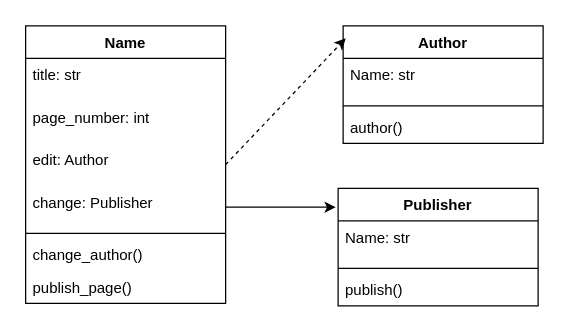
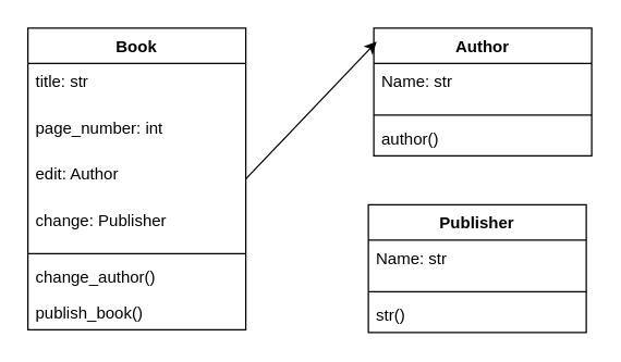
  <mxCell id="0" />
  <mxCell id="1" parent="0" />
- <mxCell id="2" value="Name" style="swimlane;fontStyle=1;align=center;verticalAlign=top;childLayout=stackLayout;horizontal=1;startSize=26;horizontalStack=0;resizeParent=1;resizeParentMax=0;resizeLast=0;collapsible=1;marginBottom=0;" vertex="1" parent="1"><mxGeometry x="20" y="20" width="160" height="222" as="geometry" /></mxCell>
+ <mxCell id="2" value="Book" style="swimlane;fontStyle=1;align=center;verticalAlign=top;childLayout=stackLayout;horizontal=1;startSize=26;horizontalStack=0;resizeParent=1;resizeParentMax=0;resizeLast=0;collapsible=1;marginBottom=0;" vertex="1" parent="1"><mxGeometry x="20" y="20" width="160" height="222" as="geometry" /></mxCell>
  <mxCell id="3" value="title: str" style="text;strokeColor=none;fillColor=none;align=left;verticalAlign=top;spacingLeft=4;spacingRight=4;overflow=hidden;rotatable=0;points=[[0,0.5],[1,0.5]];portConstraint=eastwest;" vertex="1" parent="2"><mxGeometry y="26" width="160" height="34" as="geometry" /></mxCell>
  <mxCell id="4" value="page_number: int" style="text;strokeColor=none;fillColor=none;align=left;verticalAlign=top;spacingLeft=4;spacingRight=4;overflow=hidden;rotatable=0;points=[[0,0.5],[1,0.5]];portConstraint=eastwest;" vertex="1" parent="2"><mxGeometry y="60" width="160" height="34" as="geometry" /></mxCell>
  <mxCell id="5" value="edit: Author" style="text;strokeColor=none;fillColor=none;align=left;verticalAlign=top;spacingLeft=4;spacingRight=4;overflow=hidden;rotatable=0;points=[[0,0.5],[1,0.5]];portConstraint=eastwest;" vertex="1" parent="2"><mxGeometry y="94" width="160" height="34" as="geometry" /></mxCell>
  <mxCell id="6" value="change: Publisher" style="text;strokeColor=none;fillColor=none;align=left;verticalAlign=top;spacingLeft=4;spacingRight=4;overflow=hidden;rotatable=0;points=[[0,0.5],[1,0.5]];portConstraint=eastwest;" vertex="1" parent="2"><mxGeometry y="128" width="160" height="34" as="geometry" /></mxCell>
  <mxCell id="7" value="" style="line;strokeWidth=1;fillColor=none;align=left;verticalAlign=middle;spacingTop=-1;spacingLeft=3;spacingRight=3;rotatable=0;labelPosition=right;points=[];portConstraint=eastwest;" vertex="1" parent="2"><mxGeometry y="162" width="160" height="8" as="geometry" /></mxCell>
  <mxCell id="8" value="change_author()&#10;" style="text;strokeColor=none;fillColor=none;align=left;verticalAlign=top;spacingLeft=4;spacingRight=4;overflow=hidden;rotatable=0;points=[[0,0.5],[1,0.5]];portConstraint=eastwest;" vertex="1" parent="2"><mxGeometry y="170" width="160" height="26" as="geometry" /></mxCell>
- <mxCell id="9" value="publish_page()" style="text;strokeColor=none;fillColor=none;align=left;verticalAlign=top;spacingLeft=4;spacingRight=4;overflow=hidden;rotatable=0;points=[[0,0.5],[1,0.5]];portConstraint=eastwest;" vertex="1" parent="2"><mxGeometry y="196" width="160" height="26" as="geometry" /></mxCell>
+ <mxCell id="9" value="publish_book()" style="text;strokeColor=none;fillColor=none;align=left;verticalAlign=top;spacingLeft=4;spacingRight=4;overflow=hidden;rotatable=0;points=[[0,0.5],[1,0.5]];portConstraint=eastwest;" vertex="1" parent="2"><mxGeometry y="196" width="160" height="26" as="geometry" /></mxCell>
  <mxCell id="10" value="Author" style="swimlane;fontStyle=1;align=center;verticalAlign=top;childLayout=stackLayout;horizontal=1;startSize=26;horizontalStack=0;resizeParent=1;resizeParentMax=0;resizeLast=0;collapsible=1;marginBottom=0;" vertex="1" parent="1"><mxGeometry x="274" y="20" width="160" height="94" as="geometry" /></mxCell>
  <mxCell id="11" value="Name: str" style="text;strokeColor=none;fillColor=none;align=left;verticalAlign=top;spacingLeft=4;spacingRight=4;overflow=hidden;rotatable=0;points=[[0,0.5],[1,0.5]];portConstraint=eastwest;" vertex="1" parent="10"><mxGeometry y="26" width="160" height="34" as="geometry" /></mxCell>
  <mxCell id="12" value="" style="line;strokeWidth=1;fillColor=none;align=left;verticalAlign=middle;spacingTop=-1;spacingLeft=3;spacingRight=3;rotatable=0;labelPosition=right;points=[];portConstraint=eastwest;" vertex="1" parent="10"><mxGeometry y="60" width="160" height="8" as="geometry" /></mxCell>
  <mxCell id="13" value="author()" style="text;strokeColor=none;fillColor=none;align=left;verticalAlign=top;spacingLeft=4;spacingRight=4;overflow=hidden;rotatable=0;points=[[0,0.5],[1,0.5]];portConstraint=eastwest;" vertex="1" parent="10"><mxGeometry y="68" width="160" height="26" as="geometry" /></mxCell>
  <mxCell id="14" value="Publisher" style="swimlane;fontStyle=1;align=center;verticalAlign=top;childLayout=stackLayout;horizontal=1;startSize=26;horizontalStack=0;resizeParent=1;resizeParentMax=0;resizeLast=0;collapsible=1;marginBottom=0;" vertex="1" parent="1"><mxGeometry x="270" y="150" width="160" height="94" as="geometry" /></mxCell>
  <mxCell id="15" value="Name: str" style="text;strokeColor=none;fillColor=none;align=left;verticalAlign=top;spacingLeft=4;spacingRight=4;overflow=hidden;rotatable=0;points=[[0,0.5],[1,0.5]];portConstraint=eastwest;" vertex="1" parent="14"><mxGeometry y="26" width="160" height="34" as="geometry" /></mxCell>
  <mxCell id="16" value="" style="line;strokeWidth=1;fillColor=none;align=left;verticalAlign=middle;spacingTop=-1;spacingLeft=3;spacingRight=3;rotatable=0;labelPosition=right;points=[];portConstraint=eastwest;" vertex="1" parent="14"><mxGeometry y="60" width="160" height="8" as="geometry" /></mxCell>
- <mxCell id="17" value="publish()" style="text;strokeColor=none;fillColor=none;align=left;verticalAlign=top;spacingLeft=4;spacingRight=4;overflow=hidden;rotatable=0;points=[[0,0.5],[1,0.5]];portConstraint=eastwest;" vertex="1" parent="14"><mxGeometry y="68" width="160" height="26" as="geometry" /></mxCell>
- <mxCell id="18" value="" style="endArrow=classic;html=1;exitX=1;exitY=0.5;exitDx=0;exitDy=0;entryX=0.013;entryY=0.106;entryDx=0;entryDy=0;entryPerimeter=0;dashed=1;" edge="1" parent="1" source="5" target="10"><mxGeometry width="50" height="50" relative="1" as="geometry"><mxPoint x="270" y="270" as="sourcePoint" /><mxPoint x="320" y="220" as="targetPoint" /></mxGeometry></mxCell>
- <mxCell id="19" value="" style="endArrow=classic;html=1;exitX=1;exitY=0.5;exitDx=0;exitDy=0;entryX=-0.012;entryY=0.16;entryDx=0;entryDy=0;entryPerimeter=0;" edge="1" parent="1" source="6" target="14"><mxGeometry width="50" height="50" relative="1" as="geometry"><mxPoint x="270" y="270" as="sourcePoint" /><mxPoint x="320" y="220" as="targetPoint" /></mxGeometry></mxCell>
+ <mxCell id="17" value="str()" style="text;strokeColor=none;fillColor=none;align=left;verticalAlign=top;spacingLeft=4;spacingRight=4;overflow=hidden;rotatable=0;points=[[0,0.5],[1,0.5]];portConstraint=eastwest;" vertex="1" parent="14"><mxGeometry y="68" width="160" height="26" as="geometry" /></mxCell>
+ <mxCell id="18" value="" style="endArrow=classic;html=1;exitX=1;exitY=0.5;exitDx=0;exitDy=0;entryX=0.013;entryY=0.106;entryDx=0;entryDy=0;entryPerimeter=0;" edge="1" parent="1" source="5" target="10"><mxGeometry width="50" height="50" relative="1" as="geometry"><mxPoint x="270" y="270" as="sourcePoint" /><mxPoint x="320" y="220" as="targetPoint" /></mxGeometry></mxCell>
